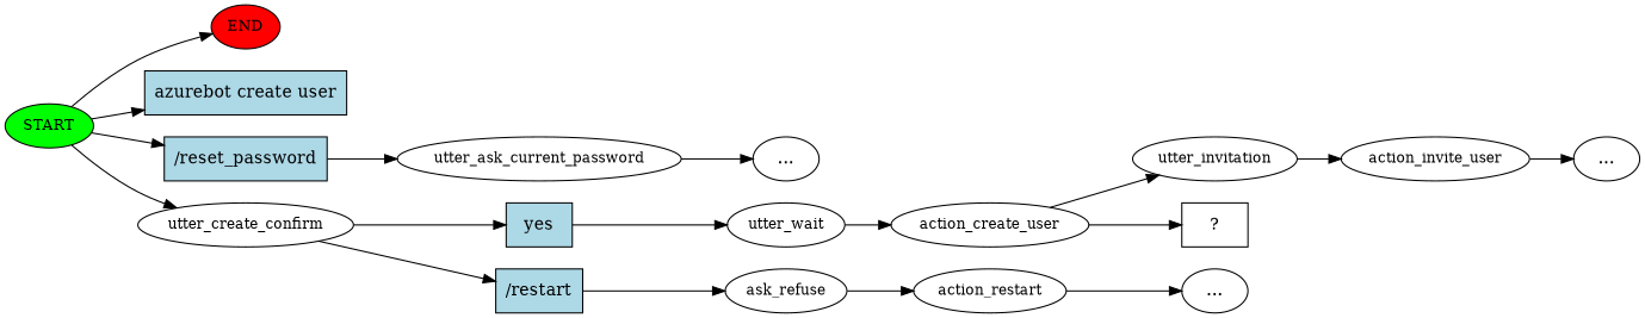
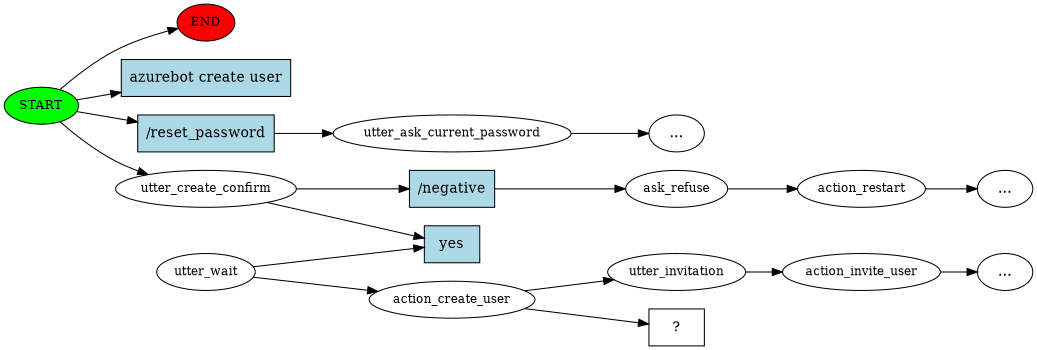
  digraph {
    rankdir=LR
    node [fontsize=12]
    n1 [fillcolor=green label=START style=filled]
    n2 [fillcolor=red label=END style=filled]
    n3 [fillcolor=lightblue label="azurebot\ create\ user" shape=rect style=filled fontsize=""]
    n4 [fillcolor=lightblue label="/reset_password" shape=rect style=filled fontsize=""]
    n5 [label=utter_create_confirm]
    n6 [label=utter_ask_current_password]
    n7 [fillcolor=lightblue label=yes shape=rect style=filled fontsize=""]
-   n8 [fillcolor=lightblue label="/restart" shape=rect style=filled fontsize=""]
+   n8 [fillcolor=lightblue label="/negative" shape=rect style=filled fontsize=""]
    n9 [label=utter_wait]
    n10 [label=ask_refuse]
    n11 [label=action_create_user]
    n12 [label=utter_invitation]
    n13 [label="  ?  " shape=rect fontsize=""]
    n14 [label=action_invite_user]
    n15 [label="..." fontsize=""]
    n16 [label="..." fontsize=""]
    n17 [label=action_restart]
    n18 [label="..." fontsize=""]
    n1 -> n2
    n1 -> n3
    n1 -> n4
    n1 -> n5
    n4 -> n6
    n5 -> n7
    n5 -> n8
    n6 -> n16
-   n7 -> n9
+   n9 -> n7
    n8 -> n10
    n9 -> n11
    n10 -> n17
    n11 -> n12
    n11 -> n13
    n12 -> n14
    n14 -> n15
    n17 -> n18
  }
